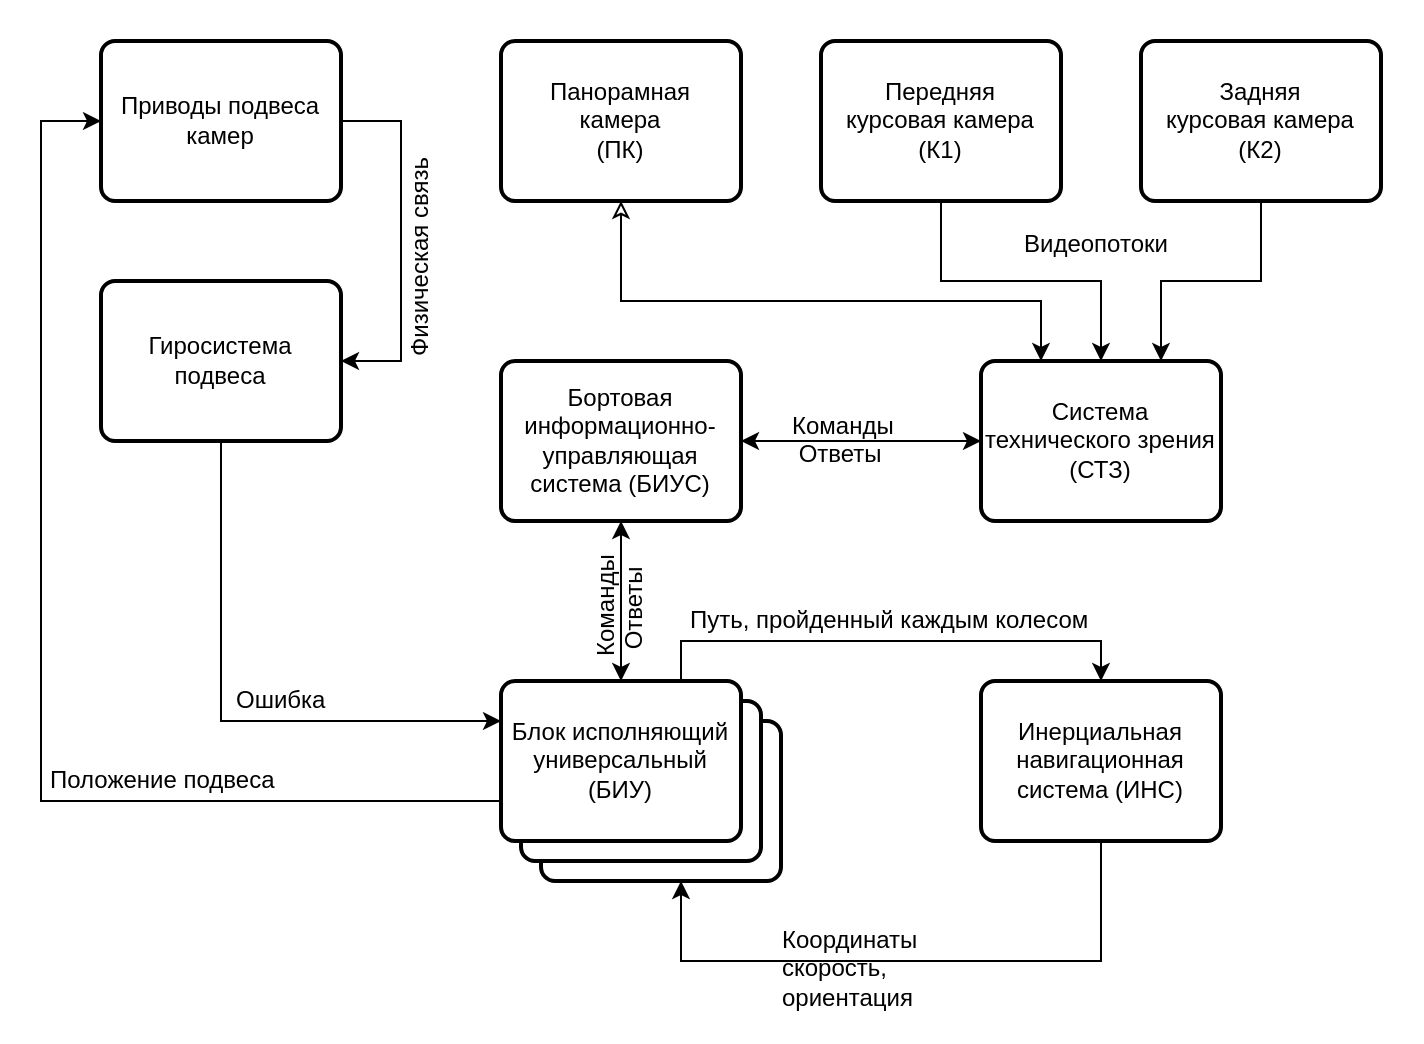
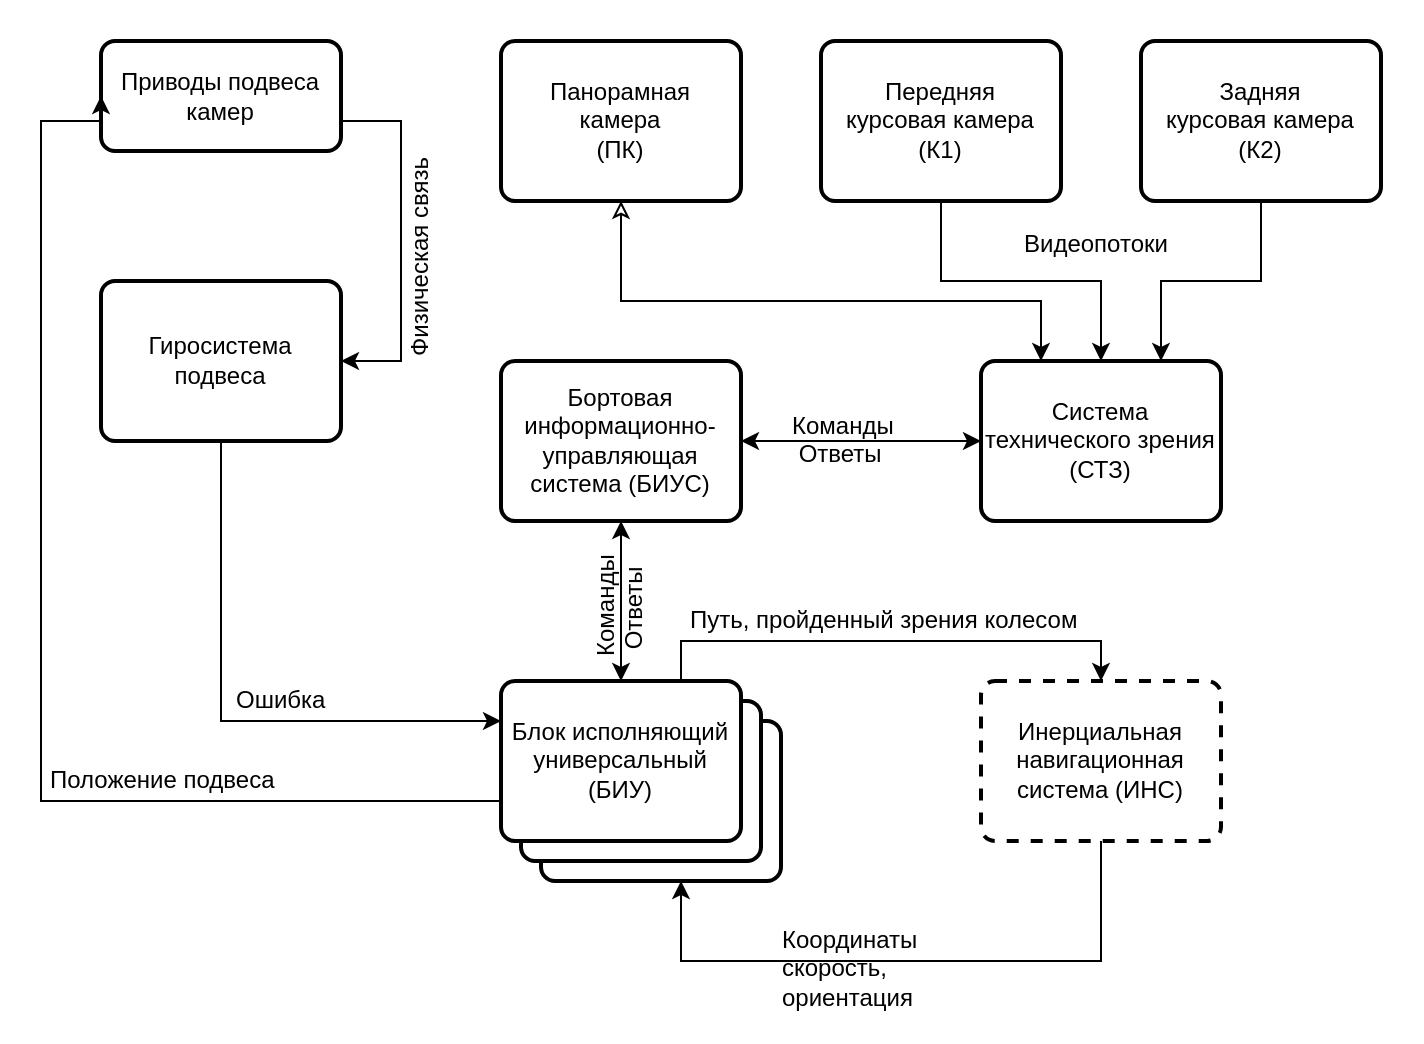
  <mxCell id="0" />
  <mxCell id="1" parent="0" />
  <mxCell id="2" value="" style="edgeStyle=orthogonalEdgeStyle;rounded=0;orthogonalLoop=1;jettySize=auto;html=1;exitX=1;exitY=0.5;exitDx=0;exitDy=0;startArrow=classic;startFill=1;" edge="1" parent="1" source="4"><mxGeometry relative="1" as="geometry"><mxPoint x="490" y="220" as="targetPoint" /></mxGeometry></mxCell>
  <mxCell id="3" value="" style="edgeStyle=orthogonalEdgeStyle;rounded=0;orthogonalLoop=1;jettySize=auto;html=1;startArrow=classic;startFill=1;endArrow=classic;endFill=1;" edge="1" parent="1" source="4" target="16"><mxGeometry relative="1" as="geometry" /></mxCell>
  <mxCell id="4" value="Бортовая информационно-управляющая система (БИУС)" style="rounded=1;whiteSpace=wrap;html=1;absoluteArcSize=1;arcSize=14;strokeWidth=2;" vertex="1" parent="1"><mxGeometry x="250" y="180" width="120" height="80" as="geometry" /></mxCell>
  <mxCell id="5" value="" style="edgeStyle=orthogonalEdgeStyle;rounded=0;orthogonalLoop=1;jettySize=auto;html=1;endArrow=classic;endFill=0;startArrow=classic;startFill=1;entryX=0.5;entryY=1;entryDx=0;entryDy=0;exitX=0.25;exitY=0;exitDx=0;exitDy=0;" edge="1" parent="1" source="8" target="9"><mxGeometry relative="1" as="geometry"><mxPoint x="470" y="160" as="sourcePoint" /><Array as="points"><mxPoint x="520" y="150" /><mxPoint x="310" y="150" /></Array></mxGeometry></mxCell>
  <mxCell id="6" style="edgeStyle=orthogonalEdgeStyle;rounded=0;orthogonalLoop=1;jettySize=auto;html=1;exitX=0.5;exitY=0;exitDx=0;exitDy=0;entryX=0.5;entryY=1;entryDx=0;entryDy=0;startArrow=classic;startFill=1;endArrow=none;endFill=0;" edge="1" parent="1" source="8" target="10"><mxGeometry relative="1" as="geometry"><Array as="points"><mxPoint x="550" y="140" /><mxPoint x="470" y="140" /></Array></mxGeometry></mxCell>
  <mxCell id="7" style="edgeStyle=orthogonalEdgeStyle;rounded=0;orthogonalLoop=1;jettySize=auto;html=1;exitX=0.75;exitY=0;exitDx=0;exitDy=0;entryX=0.5;entryY=1;entryDx=0;entryDy=0;startArrow=classic;startFill=1;endArrow=none;endFill=0;" edge="1" parent="1" source="8" target="11"><mxGeometry relative="1" as="geometry" /></mxCell>
  <mxCell id="8" value="Система технического зрения (СТЗ)" style="rounded=1;whiteSpace=wrap;html=1;absoluteArcSize=1;arcSize=14;strokeWidth=2;" vertex="1" parent="1"><mxGeometry x="490" y="180" width="120" height="80" as="geometry" /></mxCell>
  <mxCell id="9" value="&lt;div&gt;Панорамная&lt;/div&gt;&lt;div&gt;камера&lt;/div&gt;&lt;div&gt;(ПК)&lt;/div&gt;" style="rounded=1;whiteSpace=wrap;html=1;absoluteArcSize=1;arcSize=14;strokeWidth=2;" vertex="1" parent="1"><mxGeometry x="250" y="20" width="120" height="80" as="geometry" /></mxCell>
  <mxCell id="10" value="&lt;div&gt;Передняя&lt;br&gt;&lt;/div&gt;&lt;div&gt;курсовая камера&lt;/div&gt;&lt;div&gt;(К1)&lt;/div&gt;" style="rounded=1;whiteSpace=wrap;html=1;absoluteArcSize=1;arcSize=14;strokeWidth=2;" vertex="1" parent="1"><mxGeometry x="410" y="20" width="120" height="80" as="geometry" /></mxCell>
  <mxCell id="11" value="&lt;div&gt;Задняя&lt;/div&gt;&lt;div&gt;курсовая камера&lt;/div&gt;&lt;div&gt;(К2)&lt;/div&gt;" style="rounded=1;whiteSpace=wrap;html=1;absoluteArcSize=1;arcSize=14;strokeWidth=2;" vertex="1" parent="1"><mxGeometry x="570" y="20" width="120" height="80" as="geometry" /></mxCell>
  <mxCell id="12" value="Видеопотоки" style="text;html=1;resizable=0;points=[];autosize=1;align=left;verticalAlign=top;spacingTop=-4;" vertex="1" parent="1"><mxGeometry x="510" y="112" width="90" height="20" as="geometry" /></mxCell>
  <mxCell id="13" value="" style="group" vertex="1" connectable="0" parent="1"><mxGeometry x="250" y="340" width="140" height="100" as="geometry" /></mxCell>
  <mxCell id="14" value="" style="rounded=1;whiteSpace=wrap;html=1;absoluteArcSize=1;arcSize=14;strokeWidth=2;" vertex="1" parent="13"><mxGeometry x="20" y="20" width="120" height="80" as="geometry" /></mxCell>
  <mxCell id="15" value="" style="rounded=1;whiteSpace=wrap;html=1;absoluteArcSize=1;arcSize=14;strokeWidth=2;" vertex="1" parent="13"><mxGeometry x="10" y="10" width="120" height="80" as="geometry" /></mxCell>
  <mxCell id="16" value="Блок исполняющий универсальный (БИУ)" style="rounded=1;whiteSpace=wrap;html=1;absoluteArcSize=1;arcSize=14;strokeWidth=2;" vertex="1" parent="13"><mxGeometry width="120" height="80" as="geometry" /></mxCell>
  <mxCell id="17" style="edgeStyle=orthogonalEdgeStyle;rounded=0;orthogonalLoop=1;jettySize=auto;html=1;exitX=1;exitY=0.5;exitDx=0;exitDy=0;entryX=1;entryY=0.5;entryDx=0;entryDy=0;startArrow=none;startFill=0;endArrow=classic;endFill=1;" edge="1" parent="1" source="18" target="21"><mxGeometry relative="1" as="geometry"><Array as="points"><mxPoint x="200" y="60" /><mxPoint x="200" y="180" /></Array></mxGeometry></mxCell>
- <mxCell id="18" value="Приводы подвеса камер" style="rounded=1;whiteSpace=wrap;html=1;absoluteArcSize=1;arcSize=14;strokeWidth=2;" vertex="1" parent="1"><mxGeometry x="50" y="20" width="120" height="80" as="geometry" /></mxCell>
+ <mxCell id="18" value="Приводы подвеса камер" style="rounded=1;whiteSpace=wrap;html=1;absoluteArcSize=1;arcSize=14;strokeWidth=2;" vertex="1" parent="1"><mxGeometry x="50" y="20" width="120" height="55" as="geometry" /></mxCell>
  <mxCell id="19" value="" style="edgeStyle=orthogonalEdgeStyle;rounded=0;orthogonalLoop=1;jettySize=auto;html=1;startArrow=none;startFill=0;endArrow=classic;endFill=1;entryX=0;entryY=0.5;entryDx=0;entryDy=0;exitX=0;exitY=0.75;exitDx=0;exitDy=0;" edge="1" parent="1" source="16" target="18"><mxGeometry relative="1" as="geometry"><Array as="points"><mxPoint x="20" y="400" /><mxPoint x="20" y="60" /></Array></mxGeometry></mxCell>
  <mxCell id="20" style="edgeStyle=orthogonalEdgeStyle;rounded=0;orthogonalLoop=1;jettySize=auto;html=1;exitX=0.5;exitY=1;exitDx=0;exitDy=0;entryX=0;entryY=0.25;entryDx=0;entryDy=0;startArrow=none;startFill=0;endArrow=classic;endFill=1;" edge="1" parent="1" source="21" target="16"><mxGeometry relative="1" as="geometry" /></mxCell>
  <mxCell id="21" value="Гиросистема подвеса" style="rounded=1;whiteSpace=wrap;html=1;absoluteArcSize=1;arcSize=14;strokeWidth=2;" vertex="1" parent="1"><mxGeometry x="50" y="140" width="120" height="80" as="geometry" /></mxCell>
  <mxCell id="22" value="Положение подвеса" style="text;html=1;resizable=0;points=[];autosize=1;align=left;verticalAlign=top;spacingTop=-4;" vertex="1" parent="1"><mxGeometry x="23" y="380" width="130" height="20" as="geometry" /></mxCell>
  <mxCell id="23" value="Ошибка" style="text;html=1;resizable=0;points=[];autosize=1;align=left;verticalAlign=top;spacingTop=-4;" vertex="1" parent="1"><mxGeometry x="116" y="340" width="60" height="20" as="geometry" /></mxCell>
  <mxCell id="24" value="&lt;div&gt;Физическая связь&lt;/div&gt;" style="text;html=1;resizable=0;points=[];autosize=1;align=left;verticalAlign=top;spacingTop=-4;rotation=-90;" vertex="1" parent="1"><mxGeometry x="150" y="110" width="120" height="20" as="geometry" /></mxCell>
  <mxCell id="25" value="&lt;div&gt;Команды&lt;/div&gt;&lt;div&gt;&amp;nbsp;Ответы&lt;br&gt;&lt;/div&gt;" style="text;html=1;resizable=0;points=[];autosize=1;align=left;verticalAlign=top;spacingTop=-4;" vertex="1" parent="1"><mxGeometry x="394" y="203" width="70" height="30" as="geometry" /></mxCell>
  <mxCell id="26" value="&lt;div&gt;Команды&lt;/div&gt;&lt;div&gt;&amp;nbsp;Ответы&lt;br&gt;&lt;/div&gt;" style="text;html=1;resizable=0;points=[];autosize=1;align=left;verticalAlign=top;spacingTop=-4;rotation=-90;" vertex="1" parent="1"><mxGeometry x="273" y="280" width="70" height="30" as="geometry" /></mxCell>
  <mxCell id="27" style="edgeStyle=orthogonalEdgeStyle;rounded=0;orthogonalLoop=1;jettySize=auto;html=1;exitX=0.75;exitY=0;exitDx=0;exitDy=0;startArrow=none;startFill=0;endArrow=classic;endFill=1;entryX=0.5;entryY=0;entryDx=0;entryDy=0;" edge="1" parent="1" source="16" target="29"><mxGeometry relative="1" as="geometry"><mxPoint x="510" y="420" as="targetPoint" /></mxGeometry></mxCell>
  <mxCell id="28" style="edgeStyle=orthogonalEdgeStyle;rounded=0;orthogonalLoop=1;jettySize=auto;html=1;exitX=0.5;exitY=1;exitDx=0;exitDy=0;startArrow=none;startFill=0;endArrow=classic;endFill=1;" edge="1" parent="1" source="29"><mxGeometry relative="1" as="geometry"><mxPoint x="340" y="440" as="targetPoint" /><Array as="points"><mxPoint x="550" y="480" /><mxPoint x="340" y="480" /></Array></mxGeometry></mxCell>
- <mxCell id="29" value="Инерциальная навигационная система (ИНС)" style="rounded=1;whiteSpace=wrap;html=1;absoluteArcSize=1;arcSize=14;strokeWidth=2;" vertex="1" parent="1"><mxGeometry x="490" y="340" width="120" height="80" as="geometry" /></mxCell>
- <mxCell id="30" value="Путь, пройденный каждым колесом" style="text;html=1;resizable=0;points=[];autosize=1;align=left;verticalAlign=top;spacingTop=-4;" vertex="1" parent="1"><mxGeometry x="343" y="300" width="220" height="20" as="geometry" /></mxCell>
+ <mxCell id="29" value="Инерциальная навигационная система (ИНС)" style="rounded=1;whiteSpace=wrap;html=1;absoluteArcSize=1;arcSize=14;strokeWidth=2;dashed=1;" vertex="1" parent="1"><mxGeometry x="490" y="340" width="120" height="80" as="geometry" /></mxCell>
+ <mxCell id="30" value="Путь, пройденный зрения колесом" style="text;html=1;resizable=0;points=[];autosize=1;align=left;verticalAlign=top;spacingTop=-4;" vertex="1" parent="1"><mxGeometry x="343" y="300" width="220" height="20" as="geometry" /></mxCell>
  <mxCell id="31" value="&lt;div&gt;Координаты&lt;/div&gt;&lt;div&gt;скорость,&lt;/div&gt;&lt;div&gt;ориентация&lt;br&gt;&lt;/div&gt;" style="text;html=1;resizable=0;points=[];autosize=1;align=left;verticalAlign=top;spacingTop=-4;" vertex="1" parent="1"><mxGeometry x="389" y="460" width="90" height="40" as="geometry" /></mxCell>
